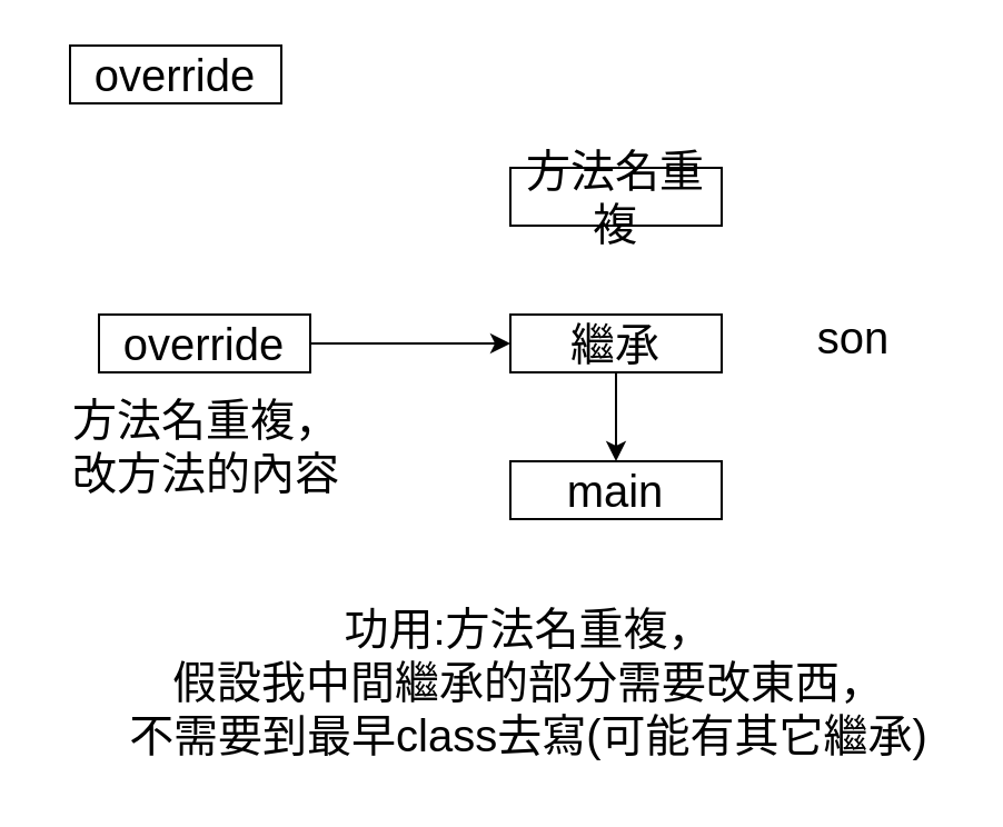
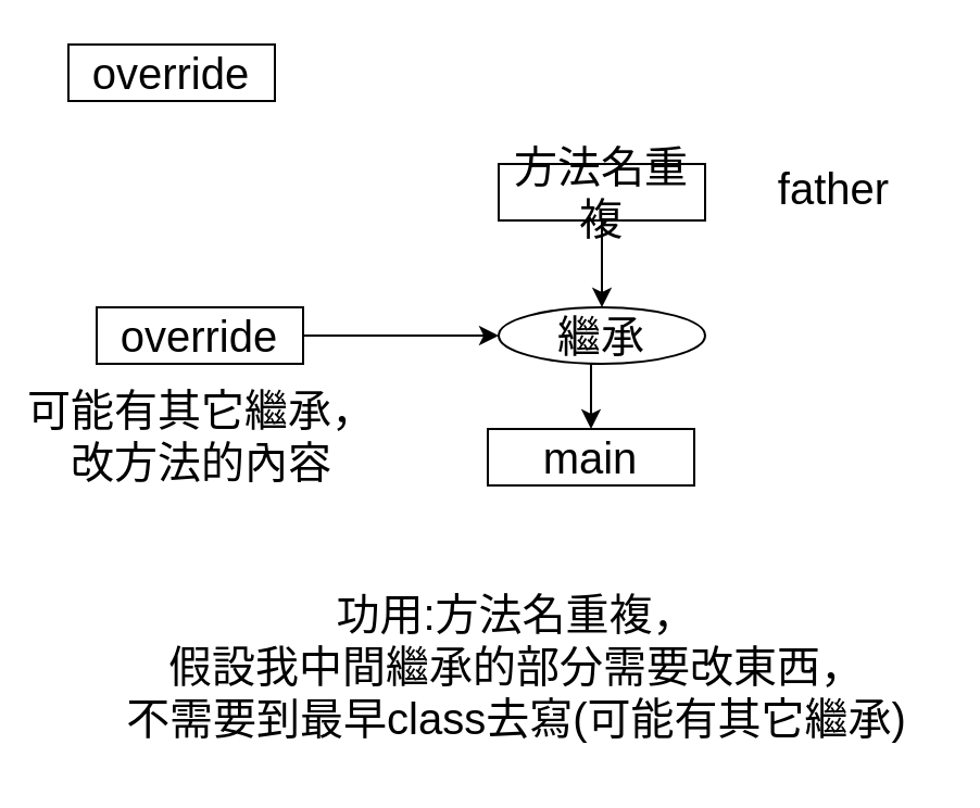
  <mxCell id="0" />
  <mxCell id="1" parent="0" />
  <mxCell id="2" value="override" style="rounded=0;whiteSpace=wrap;html=1;fontSize=20;" vertex="1" parent="1"><mxGeometry x="31" y="20" width="95" height="26" as="geometry" /></mxCell>
+ <mxCell id="3" style="edgeStyle=orthogonalEdgeStyle;rounded=0;orthogonalLoop=1;jettySize=auto;html=1;exitX=0.5;exitY=1;exitDx=0;exitDy=0;entryX=0.5;entryY=0;entryDx=0;entryDy=0;" edge="1" parent="1" source="4" target="6"><mxGeometry relative="1" as="geometry" /></mxCell>
  <mxCell id="4" value="方法名重複" style="rounded=0;whiteSpace=wrap;html=1;fontSize=20;" vertex="1" parent="1"><mxGeometry x="229" y="75" width="95" height="26" as="geometry" /></mxCell>
  <mxCell id="5" style="edgeStyle=orthogonalEdgeStyle;rounded=0;orthogonalLoop=1;jettySize=auto;html=1;exitX=0.5;exitY=1;exitDx=0;exitDy=0;entryX=0.5;entryY=0;entryDx=0;entryDy=0;" edge="1" parent="1" source="6" target="9"><mxGeometry relative="1" as="geometry" /></mxCell>
- <mxCell id="6" value="繼承" style="rounded=0;whiteSpace=wrap;html=1;fontSize=20;" vertex="1" parent="1"><mxGeometry x="229" y="141" width="95" height="26" as="geometry" /></mxCell>
+ <mxCell id="6" value="繼承" style="ellipse;whiteSpace=wrap;html=1;fontSize=20;" vertex="1" parent="1"><mxGeometry x="229" y="141" width="95" height="26" as="geometry" /></mxCell>
  <mxCell id="7" style="edgeStyle=orthogonalEdgeStyle;rounded=0;orthogonalLoop=1;jettySize=auto;html=1;exitX=1;exitY=0.5;exitDx=0;exitDy=0;entryX=0;entryY=0.5;entryDx=0;entryDy=0;" edge="1" parent="1" source="8" target="6"><mxGeometry relative="1" as="geometry" /></mxCell>
  <mxCell id="8" value="override" style="rounded=0;whiteSpace=wrap;html=1;fontSize=20;" vertex="1" parent="1"><mxGeometry x="44" y="141" width="95" height="26" as="geometry" /></mxCell>
- <mxCell id="9" value="main" style="rounded=0;whiteSpace=wrap;html=1;fontSize=20;" vertex="1" parent="1"><mxGeometry x="229" y="207" width="95" height="26" as="geometry" /></mxCell>
- <mxCell id="10" value="&lt;span style=&quot;font-size: 20px;&quot;&gt;方法名重複，&lt;br&gt;改方法的內容&lt;/span&gt;" style="text;html=1;align=center;verticalAlign=middle;resizable=0;points=[];autosize=1;strokeColor=none;fillColor=none;" vertex="1" parent="1"><mxGeometry x="20" y="167" width="143" height="66" as="geometry" /></mxCell>
- <mxCell id="12" value="son" style="text;html=1;align=center;verticalAlign=middle;resizable=0;points=[];autosize=1;strokeColor=none;fillColor=none;fontSize=20;" vertex="1" parent="1"><mxGeometry x="355" y="134" width="55" height="33" as="geometry" /></mxCell>
+ <mxCell id="9" value="main" style="rounded=0;whiteSpace=wrap;html=1;fontSize=20;" vertex="1" parent="1"><mxGeometry x="224" y="197" width="95" height="26" as="geometry" /></mxCell>
+ <mxCell id="10" value="&lt;span style=&quot;font-size: 20px;&quot;&gt;可能有其它繼承，&lt;br&gt;改方法的內容&lt;/span&gt;" style="text;html=1;align=center;verticalAlign=middle;resizable=0;points=[];autosize=1;strokeColor=none;fillColor=none;" vertex="1" parent="1"><mxGeometry x="20" y="167" width="143" height="66" as="geometry" /></mxCell>
+ <mxCell id="11" value="father" style="text;html=1;align=center;verticalAlign=middle;resizable=0;points=[];autosize=1;strokeColor=none;fillColor=none;fontSize=20;" vertex="1" parent="1"><mxGeometry x="344" y="69" width="77" height="33" as="geometry" /></mxCell>
  <mxCell id="13" style="edgeStyle=orthogonalEdgeStyle;rounded=0;orthogonalLoop=1;jettySize=auto;html=1;exitX=0.5;exitY=1;exitDx=0;exitDy=0;" edge="1" parent="1" source="8" target="8"><mxGeometry relative="1" as="geometry" /></mxCell>
  <mxCell id="14" value="&lt;span style=&quot;font-size: 20px;&quot;&gt;功用:方法名重複，&lt;br&gt;假設我中間繼承的部分需要改東西，&lt;br&gt;不需要到最早class去寫(可能有其它繼承)&lt;/span&gt;" style="text;html=1;align=center;verticalAlign=middle;resizable=0;points=[];autosize=1;strokeColor=none;fillColor=none;" vertex="1" parent="1"><mxGeometry x="44" y="262" width="385" height="88" as="geometry" /></mxCell>
